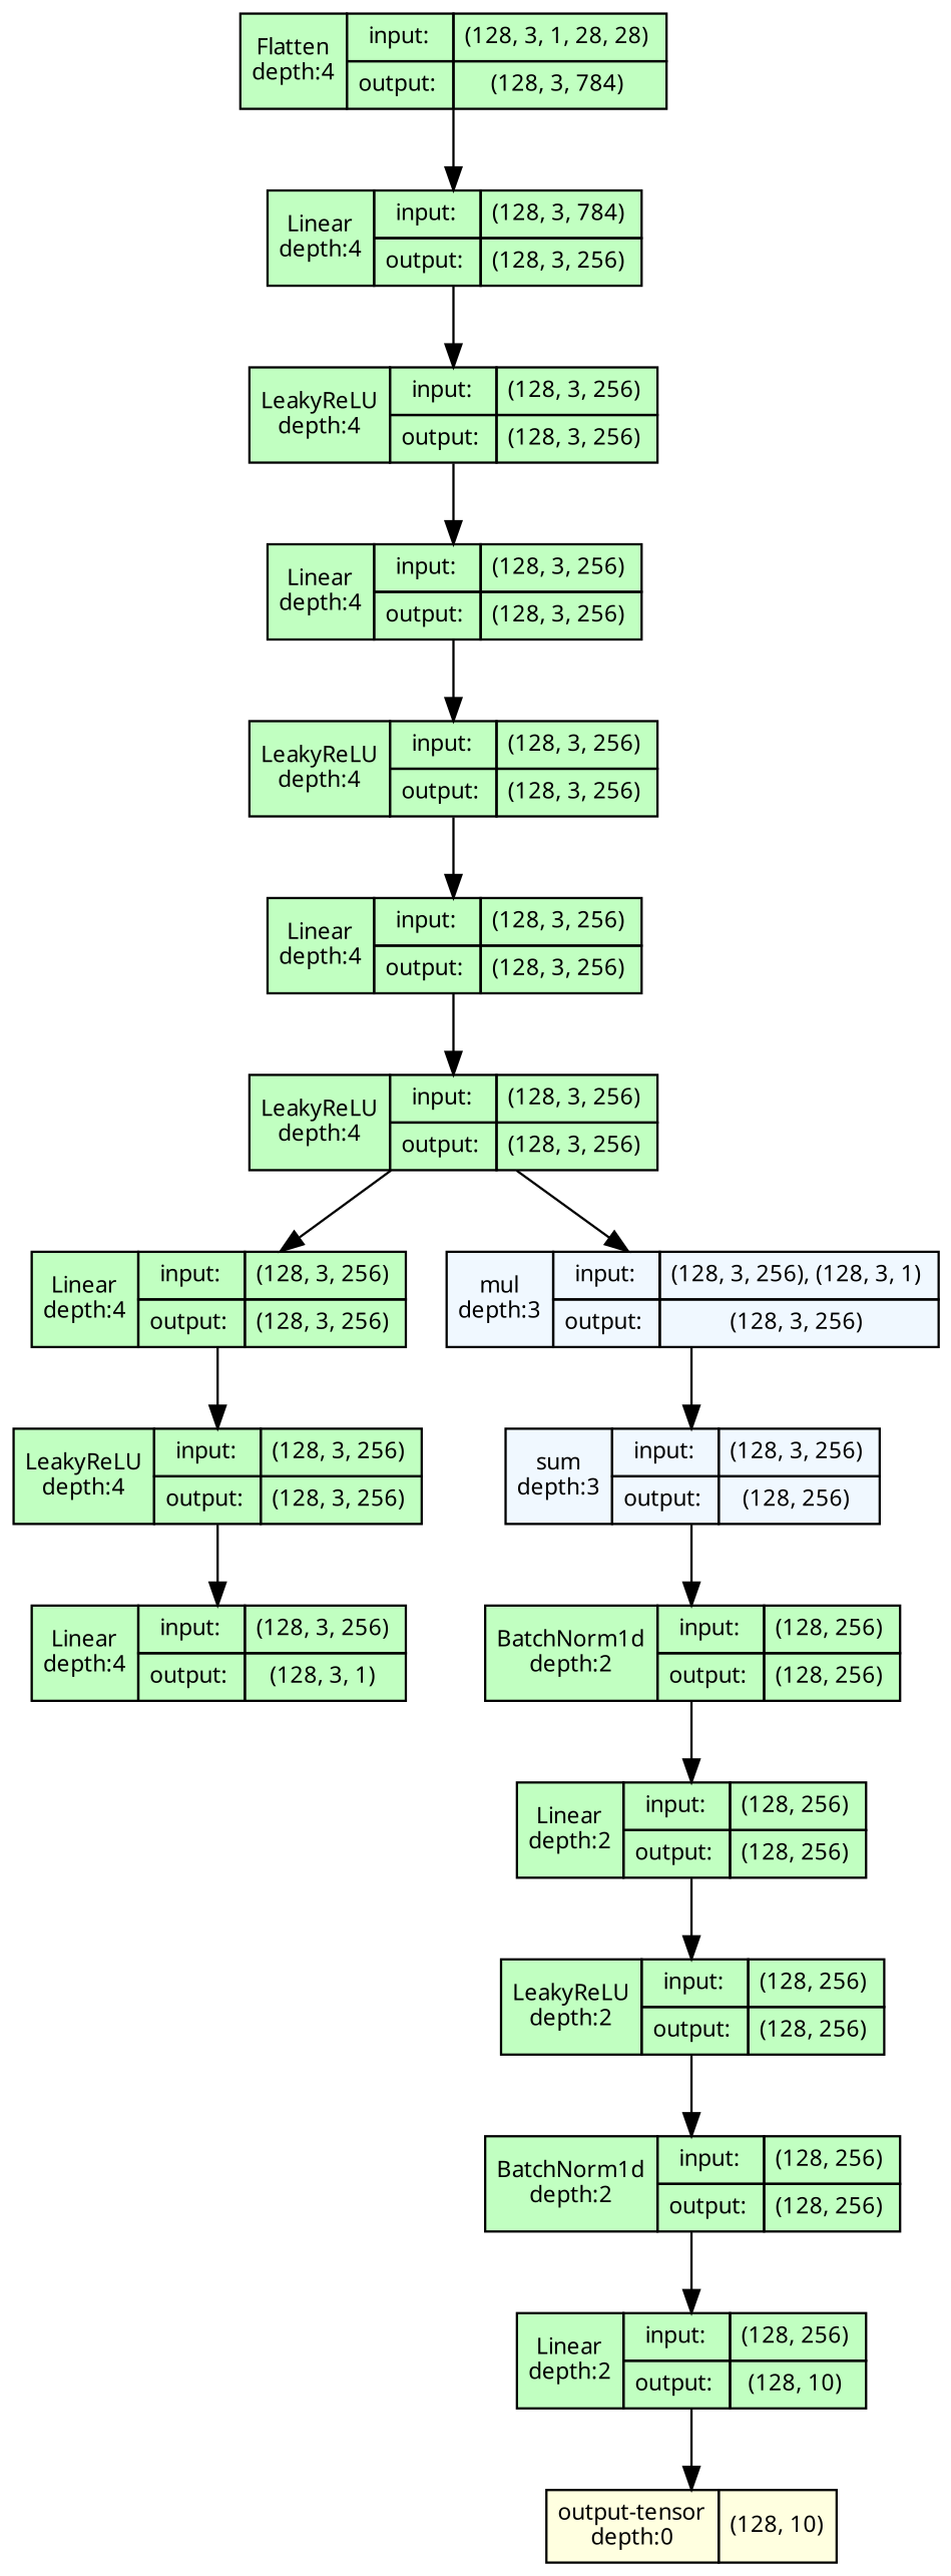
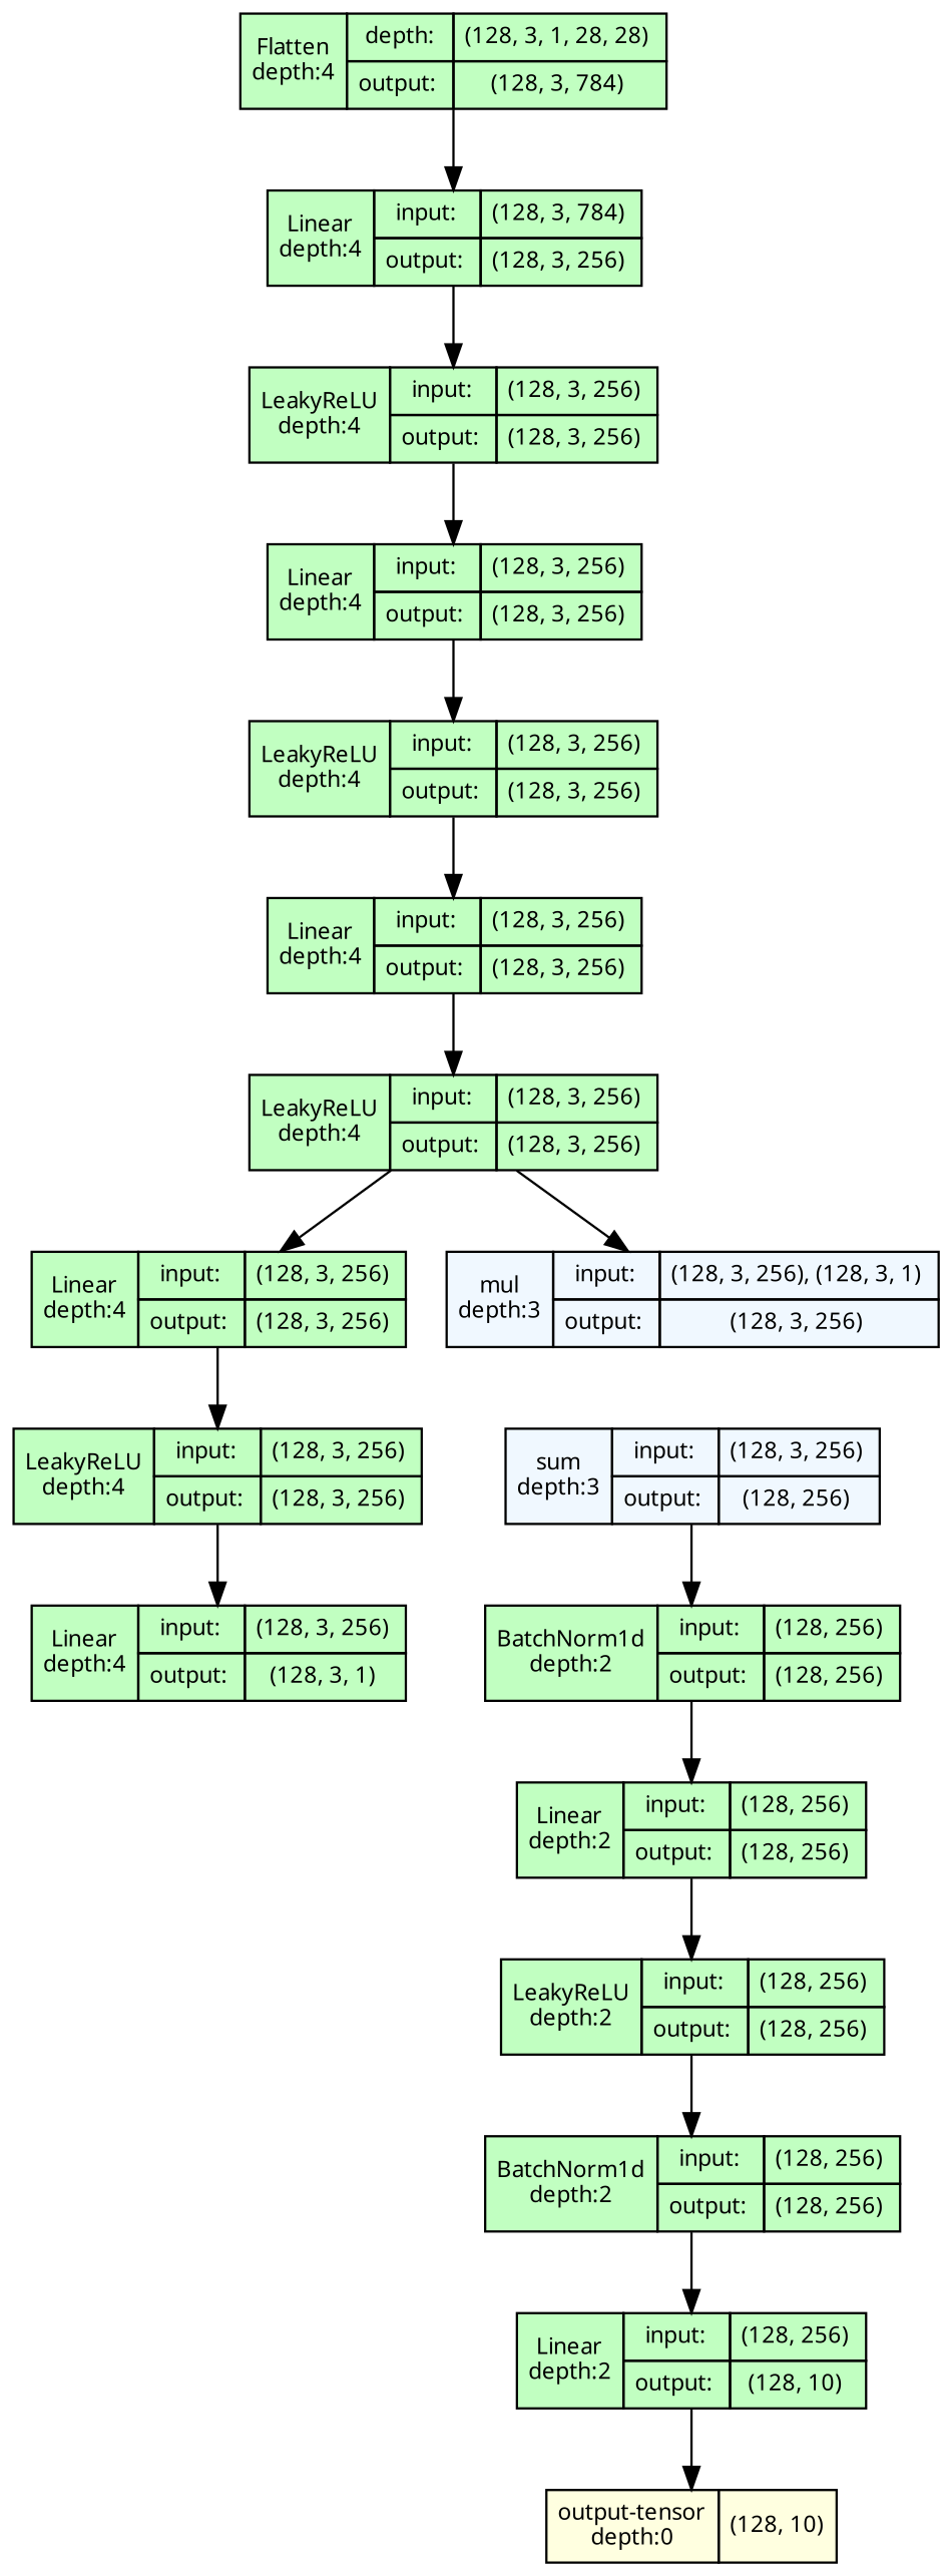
  strict digraph {
    ordering=in
    rankdir=TB
    node [align=left fillcolor=darkseagreen1 fontname="Linux libertine" fontsize=10 margin=0 ranksep=0.1 shape=plaintext style=filled]
    edge [fontsize=10]
-   n1 [height=0.2 label=<                     <TABLE BORDER="0" CELLBORDER="1"                     CELLSPACING="0" CELLPADDING="4">                     <TR>                         <TD ROWSPAN="2">Flatten<BR/>depth:4</TD>                         <TD COLSPAN="2">input:</TD>                         <TD COLSPAN="2">(128, 3, 1, 28, 28) </TD>                     </TR>                     <TR>                         <TD COLSPAN="2">output: </TD>                         <TD COLSPAN="2">(128, 3, 784) </TD>                     </TR>                     </TABLE>>]
+   n1 [height=0.2 label=<                     <TABLE BORDER="0" CELLBORDER="1"                     CELLSPACING="0" CELLPADDING="4">                     <TR>                         <TD ROWSPAN="2">Flatten<BR/>depth:4</TD>                         <TD COLSPAN="2">depth:</TD>                         <TD COLSPAN="2">(128, 3, 1, 28, 28) </TD>                     </TR>                     <TR>                         <TD COLSPAN="2">output: </TD>                         <TD COLSPAN="2">(128, 3, 784) </TD>                     </TR>                     </TABLE>>]
    n2 [height=0.2 label=<                     <TABLE BORDER="0" CELLBORDER="1"                     CELLSPACING="0" CELLPADDING="4">                     <TR>                         <TD ROWSPAN="2">Linear<BR/>depth:4</TD>                         <TD COLSPAN="2">input:</TD>                         <TD COLSPAN="2">(128, 3, 784) </TD>                     </TR>                     <TR>                         <TD COLSPAN="2">output: </TD>                         <TD COLSPAN="2">(128, 3, 256) </TD>                     </TR>                     </TABLE>>]
    n3 [height=0.2 label=<                     <TABLE BORDER="0" CELLBORDER="1"                     CELLSPACING="0" CELLPADDING="4">                     <TR>                         <TD ROWSPAN="2">LeakyReLU<BR/>depth:4</TD>                         <TD COLSPAN="2">input:</TD>                         <TD COLSPAN="2">(128, 3, 256) </TD>                     </TR>                     <TR>                         <TD COLSPAN="2">output: </TD>                         <TD COLSPAN="2">(128, 3, 256) </TD>                     </TR>                     </TABLE>>]
    n4 [height=0.2 label=<                     <TABLE BORDER="0" CELLBORDER="1"                     CELLSPACING="0" CELLPADDING="4">                     <TR>                         <TD ROWSPAN="2">Linear<BR/>depth:4</TD>                         <TD COLSPAN="2">input:</TD>                         <TD COLSPAN="2">(128, 3, 256) </TD>                     </TR>                     <TR>                         <TD COLSPAN="2">output: </TD>                         <TD COLSPAN="2">(128, 3, 256) </TD>                     </TR>                     </TABLE>>]
    n5 [height=0.2 label=<                     <TABLE BORDER="0" CELLBORDER="1"                     CELLSPACING="0" CELLPADDING="4">                     <TR>                         <TD ROWSPAN="2">LeakyReLU<BR/>depth:4</TD>                         <TD COLSPAN="2">input:</TD>                         <TD COLSPAN="2">(128, 3, 256) </TD>                     </TR>                     <TR>                         <TD COLSPAN="2">output: </TD>                         <TD COLSPAN="2">(128, 3, 256) </TD>                     </TR>                     </TABLE>>]
    n6 [height=0.2 label=<                     <TABLE BORDER="0" CELLBORDER="1"                     CELLSPACING="0" CELLPADDING="4">                     <TR>                         <TD ROWSPAN="2">Linear<BR/>depth:4</TD>                         <TD COLSPAN="2">input:</TD>                         <TD COLSPAN="2">(128, 3, 256) </TD>                     </TR>                     <TR>                         <TD COLSPAN="2">output: </TD>                         <TD COLSPAN="2">(128, 3, 256) </TD>                     </TR>                     </TABLE>>]
    n7 [height=0.2 label=<                     <TABLE BORDER="0" CELLBORDER="1"                     CELLSPACING="0" CELLPADDING="4">                     <TR>                         <TD ROWSPAN="2">LeakyReLU<BR/>depth:4</TD>                         <TD COLSPAN="2">input:</TD>                         <TD COLSPAN="2">(128, 3, 256) </TD>                     </TR>                     <TR>                         <TD COLSPAN="2">output: </TD>                         <TD COLSPAN="2">(128, 3, 256) </TD>                     </TR>                     </TABLE>>]
    n8 [height=0.2 label=<                     <TABLE BORDER="0" CELLBORDER="1"                     CELLSPACING="0" CELLPADDING="4">                     <TR>                         <TD ROWSPAN="2">Linear<BR/>depth:4</TD>                         <TD COLSPAN="2">input:</TD>                         <TD COLSPAN="2">(128, 3, 256) </TD>                     </TR>                     <TR>                         <TD COLSPAN="2">output: </TD>                         <TD COLSPAN="2">(128, 3, 256) </TD>                     </TR>                     </TABLE>>]
    n9 [fillcolor=aliceblue height=0.2 label=<                     <TABLE BORDER="0" CELLBORDER="1"                     CELLSPACING="0" CELLPADDING="4">                     <TR>                         <TD ROWSPAN="2">mul<BR/>depth:3</TD>                         <TD COLSPAN="2">input:</TD>                         <TD COLSPAN="2">(128, 3, 256), (128, 3, 1) </TD>                     </TR>                     <TR>                         <TD COLSPAN="2">output: </TD>                         <TD COLSPAN="2">(128, 3, 256) </TD>                     </TR>                     </TABLE>>]
    n10 [height=0.2 label=<                     <TABLE BORDER="0" CELLBORDER="1"                     CELLSPACING="0" CELLPADDING="4">                     <TR>                         <TD ROWSPAN="2">LeakyReLU<BR/>depth:4</TD>                         <TD COLSPAN="2">input:</TD>                         <TD COLSPAN="2">(128, 3, 256) </TD>                     </TR>                     <TR>                         <TD COLSPAN="2">output: </TD>                         <TD COLSPAN="2">(128, 3, 256) </TD>                     </TR>                     </TABLE>>]
    n11 [fillcolor=aliceblue height=0.2 label=<                     <TABLE BORDER="0" CELLBORDER="1"                     CELLSPACING="0" CELLPADDING="4">                     <TR>                         <TD ROWSPAN="2">sum<BR/>depth:3</TD>                         <TD COLSPAN="2">input:</TD>                         <TD COLSPAN="2">(128, 3, 256) </TD>                     </TR>                     <TR>                         <TD COLSPAN="2">output: </TD>                         <TD COLSPAN="2">(128, 256) </TD>                     </TR>                     </TABLE>>]
    n12 [height=0.2 label=<                     <TABLE BORDER="0" CELLBORDER="1"                     CELLSPACING="0" CELLPADDING="4">                     <TR>                         <TD ROWSPAN="2">Linear<BR/>depth:4</TD>                         <TD COLSPAN="2">input:</TD>                         <TD COLSPAN="2">(128, 3, 256) </TD>                     </TR>                     <TR>                         <TD COLSPAN="2">output: </TD>                         <TD COLSPAN="2">(128, 3, 1) </TD>                     </TR>                     </TABLE>>]
    n13 [height=0.2 label=<                     <TABLE BORDER="0" CELLBORDER="1"                     CELLSPACING="0" CELLPADDING="4">                     <TR>                         <TD ROWSPAN="2">BatchNorm1d<BR/>depth:2</TD>                         <TD COLSPAN="2">input:</TD>                         <TD COLSPAN="2">(128, 256) </TD>                     </TR>                     <TR>                         <TD COLSPAN="2">output: </TD>                         <TD COLSPAN="2">(128, 256) </TD>                     </TR>                     </TABLE>>]
    n14 [height=0.2 label=<                     <TABLE BORDER="0" CELLBORDER="1"                     CELLSPACING="0" CELLPADDING="4">                     <TR>                         <TD ROWSPAN="2">Linear<BR/>depth:2</TD>                         <TD COLSPAN="2">input:</TD>                         <TD COLSPAN="2">(128, 256) </TD>                     </TR>                     <TR>                         <TD COLSPAN="2">output: </TD>                         <TD COLSPAN="2">(128, 256) </TD>                     </TR>                     </TABLE>>]
    n15 [height=0.2 label=<                     <TABLE BORDER="0" CELLBORDER="1"                     CELLSPACING="0" CELLPADDING="4">                     <TR>                         <TD ROWSPAN="2">LeakyReLU<BR/>depth:2</TD>                         <TD COLSPAN="2">input:</TD>                         <TD COLSPAN="2">(128, 256) </TD>                     </TR>                     <TR>                         <TD COLSPAN="2">output: </TD>                         <TD COLSPAN="2">(128, 256) </TD>                     </TR>                     </TABLE>>]
    n16 [height=0.2 label=<                     <TABLE BORDER="0" CELLBORDER="1"                     CELLSPACING="0" CELLPADDING="4">                     <TR>                         <TD ROWSPAN="2">BatchNorm1d<BR/>depth:2</TD>                         <TD COLSPAN="2">input:</TD>                         <TD COLSPAN="2">(128, 256) </TD>                     </TR>                     <TR>                         <TD COLSPAN="2">output: </TD>                         <TD COLSPAN="2">(128, 256) </TD>                     </TR>                     </TABLE>>]
    n17 [height=0.2 label=<                     <TABLE BORDER="0" CELLBORDER="1"                     CELLSPACING="0" CELLPADDING="4">                     <TR>                         <TD ROWSPAN="2">Linear<BR/>depth:2</TD>                         <TD COLSPAN="2">input:</TD>                         <TD COLSPAN="2">(128, 256) </TD>                     </TR>                     <TR>                         <TD COLSPAN="2">output: </TD>                         <TD COLSPAN="2">(128, 10) </TD>                     </TR>                     </TABLE>>]
    n18 [fillcolor=lightyellow height=0.2 label=<                     <TABLE BORDER="0" CELLBORDER="1"                     CELLSPACING="0" CELLPADDING="4">                         <TR><TD>output-tensor<BR/>depth:0</TD><TD>(128, 10)</TD></TR>                     </TABLE>>]
    n1 -> n2
    n2 -> n3
    n3 -> n4
    n4 -> n5
    n5 -> n6
    n6 -> n7
    n7 -> n8
    n7 -> n9
    n8 -> n10
-   n9 -> n11
    n10 -> n12
    n11 -> n13
    n13 -> n14
    n14 -> n15
    n15 -> n16
    n16 -> n17
    n17 -> n18
  }
